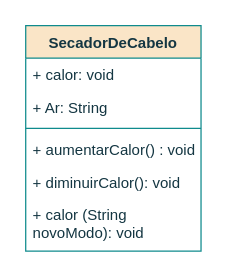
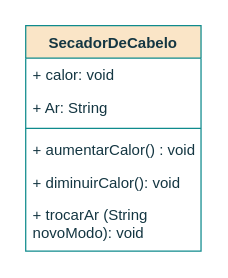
  <mxCell id="0" />
  <mxCell id="1" parent="0" />
  <mxCell id="2" value="SecadorDeCabelo" style="swimlane;fontStyle=1;align=center;verticalAlign=top;childLayout=stackLayout;horizontal=1;startSize=26;horizontalStack=0;resizeParent=1;resizeParentMax=0;resizeLast=0;collapsible=1;marginBottom=0;whiteSpace=wrap;html=1;labelBackgroundColor=none;fillColor=#FAE5C7;strokeColor=#0F8B8D;fontColor=#143642;" vertex="1" parent="1"><mxGeometry x="20" y="20" width="140" height="180" as="geometry" /></mxCell>
  <mxCell id="3" value="+ calor: void" style="text;strokeColor=none;fillColor=none;align=left;verticalAlign=top;spacingLeft=4;spacingRight=4;overflow=hidden;rotatable=0;points=[[0,0.5],[1,0.5]];portConstraint=eastwest;whiteSpace=wrap;html=1;labelBackgroundColor=none;fontColor=#143642;" vertex="1" parent="2"><mxGeometry y="26" width="140" height="26" as="geometry" /></mxCell>
  <mxCell id="4" value="+ Ar: String" style="text;strokeColor=none;fillColor=none;align=left;verticalAlign=top;spacingLeft=4;spacingRight=4;overflow=hidden;rotatable=0;points=[[0,0.5],[1,0.5]];portConstraint=eastwest;whiteSpace=wrap;html=1;labelBackgroundColor=none;fontColor=#143642;" vertex="1" parent="2"><mxGeometry y="52" width="140" height="26" as="geometry" /></mxCell>
  <mxCell id="5" value="" style="line;strokeWidth=1;fillColor=none;align=left;verticalAlign=middle;spacingTop=-1;spacingLeft=3;spacingRight=3;rotatable=0;labelPosition=right;points=[];portConstraint=eastwest;strokeColor=#0F8B8D;labelBackgroundColor=none;fontColor=#143642;" vertex="1" parent="2"><mxGeometry y="78" width="140" height="8" as="geometry" /></mxCell>
  <mxCell id="6" value="+ aumentarCalor() : void" style="text;strokeColor=none;fillColor=none;align=left;verticalAlign=top;spacingLeft=4;spacingRight=4;overflow=hidden;rotatable=0;points=[[0,0.5],[1,0.5]];portConstraint=eastwest;whiteSpace=wrap;html=1;labelBackgroundColor=none;fontColor=#143642;" vertex="1" parent="2"><mxGeometry y="86" width="140" height="26" as="geometry" /></mxCell>
  <mxCell id="7" value="+ diminuirCalor(): void" style="text;strokeColor=none;fillColor=none;align=left;verticalAlign=top;spacingLeft=4;spacingRight=4;overflow=hidden;rotatable=0;points=[[0,0.5],[1,0.5]];portConstraint=eastwest;whiteSpace=wrap;html=1;labelBackgroundColor=none;fontColor=#143642;" vertex="1" parent="2"><mxGeometry y="112" width="140" height="26" as="geometry" /></mxCell>
- <mxCell id="8" value="+ calor (String novoModo): void" style="text;strokeColor=none;fillColor=none;align=left;verticalAlign=top;spacingLeft=4;spacingRight=4;overflow=hidden;rotatable=0;points=[[0,0.5],[1,0.5]];portConstraint=eastwest;whiteSpace=wrap;html=1;labelBackgroundColor=none;fontColor=#143642;" vertex="1" parent="2"><mxGeometry y="138" width="140" height="42" as="geometry" /></mxCell>
+ <mxCell id="8" value="+ trocarAr (String novoModo): void" style="text;strokeColor=none;fillColor=none;align=left;verticalAlign=top;spacingLeft=4;spacingRight=4;overflow=hidden;rotatable=0;points=[[0,0.5],[1,0.5]];portConstraint=eastwest;whiteSpace=wrap;html=1;labelBackgroundColor=none;fontColor=#143642;" vertex="1" parent="2"><mxGeometry y="138" width="140" height="42" as="geometry" /></mxCell>
